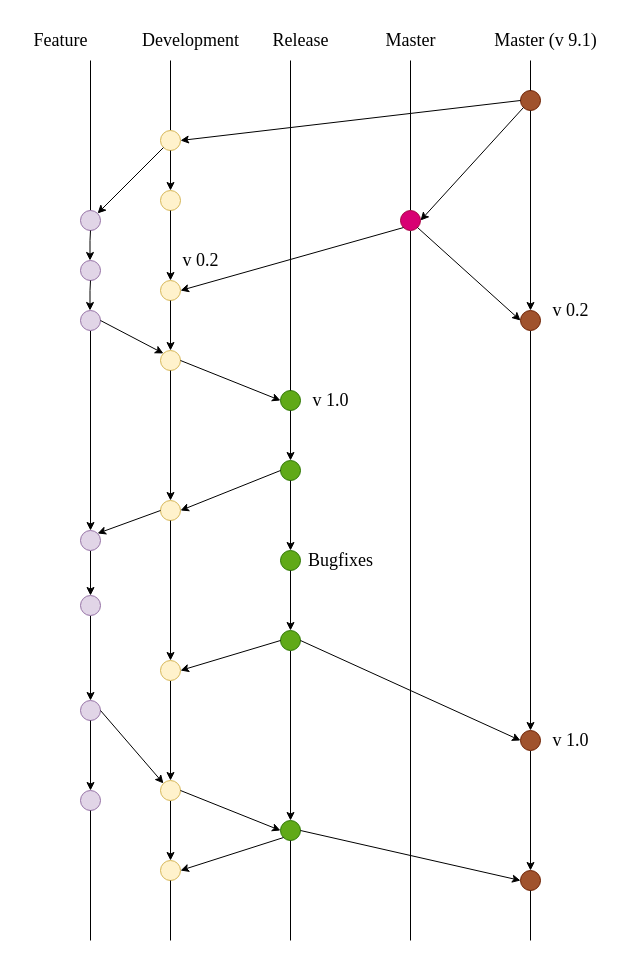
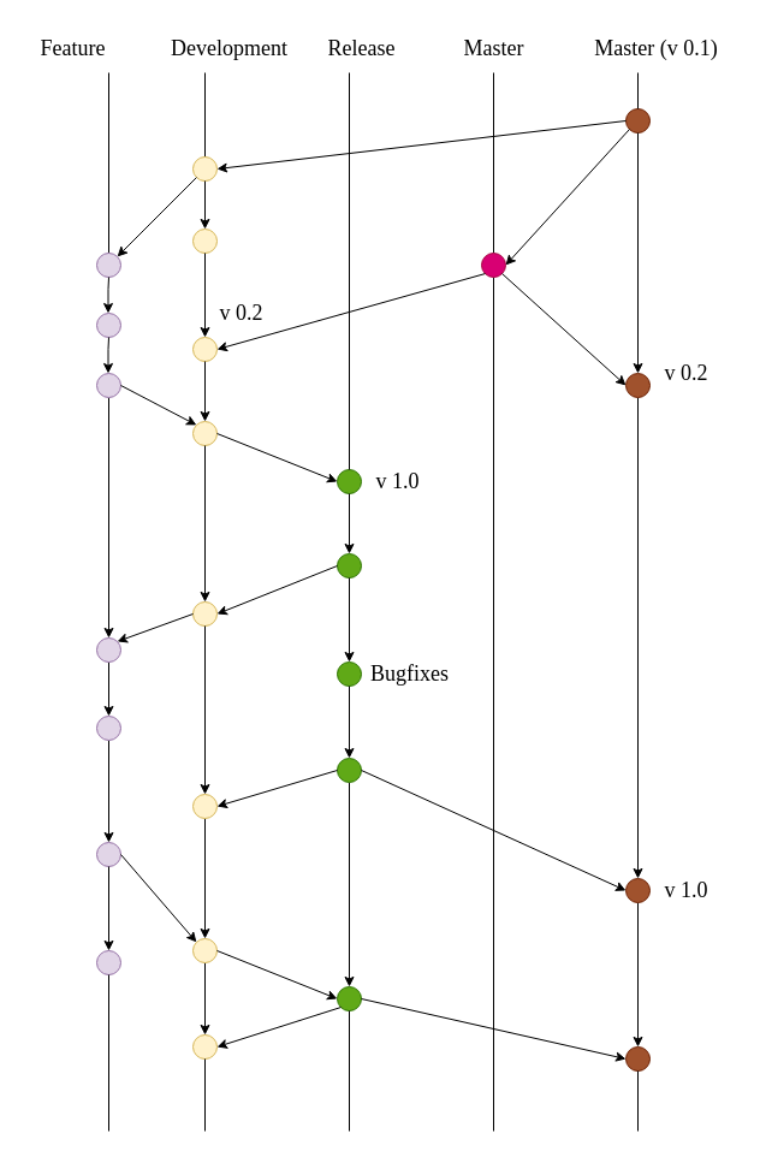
  <mxCell id="0" />
  <mxCell id="1" parent="0" />
  <mxCell id="2" value="" style="endArrow=none;html=1;rounded=0;" edge="1" parent="1" source="5"><mxGeometry width="50" height="50" relative="1" as="geometry"><mxPoint x="90" y="1101.6" as="sourcePoint" /><mxPoint x="90" y="60" as="targetPoint" /></mxGeometry></mxCell>
  <mxCell id="3" value="" style="endArrow=none;html=1;rounded=0;" edge="1" parent="1" source="15"><mxGeometry width="50" height="50" relative="1" as="geometry"><mxPoint x="170" y="1101.6" as="sourcePoint" /><mxPoint x="170" y="60" as="targetPoint" /></mxGeometry></mxCell>
  <mxCell id="4" value="" style="endArrow=none;html=1;rounded=0;" edge="1" parent="1" source="13"><mxGeometry width="50" height="50" relative="1" as="geometry"><mxPoint x="410" y="1141.6" as="sourcePoint" /><mxPoint x="410" y="60" as="targetPoint" /></mxGeometry></mxCell>
  <mxCell id="5" value="" style="ellipse;whiteSpace=wrap;html=1;aspect=fixed;fillColor=#e1d5e7;strokeColor=#9673a6;" vertex="1" parent="1"><mxGeometry x="80" y="210" width="20" height="20" as="geometry" /></mxCell>
  <mxCell id="6" value="" style="ellipse;whiteSpace=wrap;html=1;aspect=fixed;fillColor=#e1d5e7;strokeColor=#9673a6;" vertex="1" parent="1"><mxGeometry x="80" y="260" width="20" height="20" as="geometry" /></mxCell>
  <mxCell id="7" style="edgeStyle=orthogonalEdgeStyle;rounded=0;orthogonalLoop=1;jettySize=auto;html=1;exitX=0.5;exitY=1;exitDx=0;exitDy=0;entryX=0.5;entryY=0;entryDx=0;entryDy=0;" edge="1" parent="1" source="8" target="41"><mxGeometry relative="1" as="geometry" /></mxCell>
  <mxCell id="8" value="" style="ellipse;whiteSpace=wrap;html=1;aspect=fixed;fillColor=#e1d5e7;strokeColor=#9673a6;" vertex="1" parent="1"><mxGeometry x="80" y="310" width="20" height="20" as="geometry" /></mxCell>
  <mxCell id="9" value="" style="ellipse;whiteSpace=wrap;html=1;aspect=fixed;fillColor=#a0522d;strokeColor=#6D1F00;fontColor=#ffffff;" vertex="1" parent="1"><mxGeometry x="520" y="90" width="20" height="20" as="geometry" /></mxCell>
  <mxCell id="10" style="edgeStyle=orthogonalEdgeStyle;rounded=0;orthogonalLoop=1;jettySize=auto;html=1;exitX=0.5;exitY=1;exitDx=0;exitDy=0;entryX=0.5;entryY=0;entryDx=0;entryDy=0;" edge="1" parent="1" source="11" target="50"><mxGeometry relative="1" as="geometry" /></mxCell>
  <mxCell id="11" value="" style="ellipse;whiteSpace=wrap;html=1;aspect=fixed;fillColor=#a0522d;strokeColor=#6D1F00;fontColor=#ffffff;" vertex="1" parent="1"><mxGeometry x="520" y="310" width="20" height="20" as="geometry" /></mxCell>
  <mxCell id="12" value="" style="endArrow=none;html=1;rounded=0;" edge="1" parent="1" target="13"><mxGeometry width="50" height="50" relative="1" as="geometry"><mxPoint x="410" y="940" as="sourcePoint" /><mxPoint x="410" y="60" as="targetPoint" /></mxGeometry></mxCell>
  <mxCell id="13" value="" style="ellipse;whiteSpace=wrap;html=1;aspect=fixed;fillColor=#d80073;fontColor=#ffffff;strokeColor=#A50040;" vertex="1" parent="1"><mxGeometry x="400" y="210" width="20" height="20" as="geometry" /></mxCell>
  <mxCell id="14" value="" style="ellipse;whiteSpace=wrap;html=1;aspect=fixed;fillColor=#fff2cc;strokeColor=#d6b656;" vertex="1" parent="1"><mxGeometry x="160" y="280" width="20" height="20" as="geometry" /></mxCell>
  <mxCell id="15" value="" style="ellipse;whiteSpace=wrap;html=1;aspect=fixed;fillColor=#fff2cc;strokeColor=#d6b656;" vertex="1" parent="1"><mxGeometry x="160" y="130" width="20" height="20" as="geometry" /></mxCell>
  <mxCell id="16" value="" style="ellipse;whiteSpace=wrap;html=1;aspect=fixed;fillColor=#fff2cc;strokeColor=#d6b656;" vertex="1" parent="1"><mxGeometry x="160" y="190" width="20" height="20" as="geometry" /></mxCell>
  <mxCell id="17" value="" style="endArrow=classic;html=1;rounded=0;entryX=1;entryY=0.5;entryDx=0;entryDy=0;exitX=0;exitY=0.5;exitDx=0;exitDy=0;" edge="1" parent="1" source="9" target="15"><mxGeometry width="50" height="50" relative="1" as="geometry"><mxPoint x="360" y="290" as="sourcePoint" /><mxPoint x="410" y="240" as="targetPoint" /></mxGeometry></mxCell>
  <mxCell id="18" value="" style="endArrow=classic;html=1;rounded=0;exitX=0.5;exitY=1;exitDx=0;exitDy=0;entryX=0.5;entryY=0;entryDx=0;entryDy=0;" edge="1" parent="1" source="15" target="16"><mxGeometry width="50" height="50" relative="1" as="geometry"><mxPoint x="360" y="290" as="sourcePoint" /><mxPoint x="410" y="240" as="targetPoint" /></mxGeometry></mxCell>
  <mxCell id="19" value="" style="endArrow=classic;html=1;rounded=0;exitX=0.5;exitY=1;exitDx=0;exitDy=0;entryX=0.5;entryY=0;entryDx=0;entryDy=0;" edge="1" parent="1" source="16" target="14"><mxGeometry width="50" height="50" relative="1" as="geometry"><mxPoint x="180" y="160" as="sourcePoint" /><mxPoint x="180" y="200" as="targetPoint" /></mxGeometry></mxCell>
  <mxCell id="20" value="" style="endArrow=classic;html=1;rounded=0;exitX=0;exitY=1;exitDx=0;exitDy=0;entryX=1;entryY=0;entryDx=0;entryDy=0;" edge="1" parent="1" source="15" target="5"><mxGeometry width="50" height="50" relative="1" as="geometry"><mxPoint x="170" y="150" as="sourcePoint" /><mxPoint x="30" y="190" as="targetPoint" /></mxGeometry></mxCell>
  <mxCell id="21" value="" style="endArrow=classic;html=1;rounded=0;entryX=0.5;entryY=0;entryDx=0;entryDy=0;" edge="1" parent="1"><mxGeometry width="50" height="50" relative="1" as="geometry"><mxPoint x="90" y="230" as="sourcePoint" /><mxPoint x="89.5" y="260" as="targetPoint" /><Array as="points"><mxPoint x="89.5" y="240" /></Array></mxGeometry></mxCell>
  <mxCell id="22" value="" style="endArrow=classic;html=1;rounded=0;entryX=0.5;entryY=0;entryDx=0;entryDy=0;" edge="1" parent="1"><mxGeometry width="50" height="50" relative="1" as="geometry"><mxPoint x="90" y="280" as="sourcePoint" /><mxPoint x="89.5" y="310" as="targetPoint" /><Array as="points"><mxPoint x="89.5" y="290" /></Array></mxGeometry></mxCell>
  <mxCell id="23" value="" style="endArrow=classic;html=1;rounded=0;entryX=1;entryY=0.5;entryDx=0;entryDy=0;exitX=0;exitY=1;exitDx=0;exitDy=0;" edge="1" parent="1" source="13"><mxGeometry width="50" height="50" relative="1" as="geometry"><mxPoint x="520" y="250" as="sourcePoint" /><mxPoint x="180" y="290" as="targetPoint" /></mxGeometry></mxCell>
  <mxCell id="24" value="" style="endArrow=classic;html=1;rounded=0;entryX=0;entryY=0.5;entryDx=0;entryDy=0;exitX=1;exitY=1;exitDx=0;exitDy=0;" edge="1" parent="1" source="13" target="11"><mxGeometry width="50" height="50" relative="1" as="geometry"><mxPoint x="360" y="390" as="sourcePoint" /><mxPoint x="410" y="340" as="targetPoint" /></mxGeometry></mxCell>
  <mxCell id="25" value="" style="ellipse;whiteSpace=wrap;html=1;aspect=fixed;fillColor=#fff2cc;strokeColor=#d6b656;" vertex="1" parent="1"><mxGeometry x="160" y="350" width="20" height="20" as="geometry" /></mxCell>
  <mxCell id="26" value="" style="ellipse;whiteSpace=wrap;html=1;aspect=fixed;fillColor=#fff2cc;strokeColor=#d6b656;" vertex="1" parent="1"><mxGeometry x="160" y="500" width="20" height="20" as="geometry" /></mxCell>
  <mxCell id="27" value="" style="ellipse;whiteSpace=wrap;html=1;aspect=fixed;fillColor=#60a917;strokeColor=#2D7600;fontColor=#ffffff;" vertex="1" parent="1"><mxGeometry x="280" y="390" width="20" height="20" as="geometry" /></mxCell>
  <mxCell id="28" value="" style="ellipse;whiteSpace=wrap;html=1;aspect=fixed;fillColor=#60a917;strokeColor=#2D7600;fontColor=#ffffff;" vertex="1" parent="1"><mxGeometry x="280" y="460" width="20" height="20" as="geometry" /></mxCell>
  <mxCell id="29" value="" style="endArrow=classic;html=1;rounded=0;exitX=1;exitY=0.5;exitDx=0;exitDy=0;entryX=0;entryY=0;entryDx=0;entryDy=0;" edge="1" parent="1" source="8" target="25"><mxGeometry width="50" height="50" relative="1" as="geometry"><mxPoint x="360" y="390" as="sourcePoint" /><mxPoint x="410" y="340" as="targetPoint" /></mxGeometry></mxCell>
  <mxCell id="30" value="" style="endArrow=classic;html=1;rounded=0;entryX=0;entryY=0.5;entryDx=0;entryDy=0;exitX=1;exitY=0.5;exitDx=0;exitDy=0;" edge="1" parent="1" source="25" target="27"><mxGeometry width="50" height="50" relative="1" as="geometry"><mxPoint x="177" y="367" as="sourcePoint" /><mxPoint x="243" y="393" as="targetPoint" /></mxGeometry></mxCell>
  <mxCell id="31" value="" style="endArrow=none;html=1;rounded=0;exitX=0.5;exitY=0;exitDx=0;exitDy=0;" edge="1" parent="1" source="27"><mxGeometry width="50" height="50" relative="1" as="geometry"><mxPoint x="360" y="390" as="sourcePoint" /><mxPoint x="290" y="60" as="targetPoint" /></mxGeometry></mxCell>
  <mxCell id="32" value="" style="endArrow=classic;html=1;rounded=0;exitX=0.5;exitY=1;exitDx=0;exitDy=0;entryX=0.5;entryY=0;entryDx=0;entryDy=0;" edge="1" parent="1" source="27" target="28"><mxGeometry width="50" height="50" relative="1" as="geometry"><mxPoint x="360" y="490" as="sourcePoint" /><mxPoint x="410" y="440" as="targetPoint" /></mxGeometry></mxCell>
  <mxCell id="33" value="" style="endArrow=classic;html=1;rounded=0;exitX=0;exitY=0.5;exitDx=0;exitDy=0;entryX=1;entryY=0.5;entryDx=0;entryDy=0;" edge="1" parent="1" source="28" target="26"><mxGeometry width="50" height="50" relative="1" as="geometry"><mxPoint x="360" y="490" as="sourcePoint" /><mxPoint x="410" y="440" as="targetPoint" /></mxGeometry></mxCell>
  <mxCell id="34" value="" style="endArrow=classic;html=1;rounded=0;exitX=0.5;exitY=1;exitDx=0;exitDy=0;entryX=0.5;entryY=0;entryDx=0;entryDy=0;" edge="1" parent="1" source="14" target="25"><mxGeometry width="50" height="50" relative="1" as="geometry"><mxPoint x="360" y="490" as="sourcePoint" /><mxPoint x="410" y="440" as="targetPoint" /></mxGeometry></mxCell>
  <mxCell id="35" value="" style="endArrow=classic;html=1;rounded=0;exitX=0.5;exitY=1;exitDx=0;exitDy=0;entryX=0.5;entryY=0;entryDx=0;entryDy=0;" edge="1" parent="1" source="25" target="26"><mxGeometry width="50" height="50" relative="1" as="geometry"><mxPoint x="190" y="400" as="sourcePoint" /><mxPoint x="190" y="450" as="targetPoint" /></mxGeometry></mxCell>
  <mxCell id="36" value="" style="endArrow=classic;html=1;rounded=0;exitX=0.5;exitY=1;exitDx=0;exitDy=0;entryX=0.5;entryY=0;entryDx=0;entryDy=0;" edge="1" parent="1" source="26" target="52"><mxGeometry width="50" height="50" relative="1" as="geometry"><mxPoint x="169.5" y="540" as="sourcePoint" /><mxPoint x="170" y="595" as="targetPoint" /></mxGeometry></mxCell>
  <mxCell id="37" value="" style="ellipse;whiteSpace=wrap;html=1;aspect=fixed;fillColor=#60a917;strokeColor=#2D7600;fontColor=#ffffff;" vertex="1" parent="1"><mxGeometry x="280" y="550" width="20" height="20" as="geometry" /></mxCell>
  <mxCell id="38" style="edgeStyle=orthogonalEdgeStyle;rounded=0;orthogonalLoop=1;jettySize=auto;html=1;exitX=0.5;exitY=1;exitDx=0;exitDy=0;entryX=0.5;entryY=0;entryDx=0;entryDy=0;" edge="1" parent="1" source="39" target="53"><mxGeometry relative="1" as="geometry" /></mxCell>
  <mxCell id="39" value="" style="ellipse;whiteSpace=wrap;html=1;aspect=fixed;fillColor=#60a917;strokeColor=#2D7600;fontColor=#ffffff;" vertex="1" parent="1"><mxGeometry x="280" y="630" width="20" height="20" as="geometry" /></mxCell>
  <mxCell id="40" style="edgeStyle=orthogonalEdgeStyle;rounded=0;orthogonalLoop=1;jettySize=auto;html=1;exitX=0.5;exitY=1;exitDx=0;exitDy=0;entryX=0.5;entryY=0;entryDx=0;entryDy=0;" edge="1" parent="1" source="41" target="62"><mxGeometry relative="1" as="geometry"><mxPoint x="90" y="575" as="targetPoint" /></mxGeometry></mxCell>
  <mxCell id="41" value="" style="ellipse;whiteSpace=wrap;html=1;aspect=fixed;fillColor=#e1d5e7;strokeColor=#9673a6;" vertex="1" parent="1"><mxGeometry x="80" y="530" width="20" height="20" as="geometry" /></mxCell>
  <mxCell id="42" value="" style="endArrow=classic;html=1;rounded=0;exitX=0.5;exitY=1;exitDx=0;exitDy=0;entryX=0.5;entryY=0;entryDx=0;entryDy=0;" edge="1" parent="1" source="28" target="37"><mxGeometry width="50" height="50" relative="1" as="geometry"><mxPoint x="180" y="530" as="sourcePoint" /><mxPoint x="180" y="605" as="targetPoint" /></mxGeometry></mxCell>
  <mxCell id="43" value="" style="endArrow=classic;html=1;rounded=0;entryX=0.5;entryY=0;entryDx=0;entryDy=0;exitX=0.5;exitY=1;exitDx=0;exitDy=0;" edge="1" parent="1" source="37" target="39"><mxGeometry width="50" height="50" relative="1" as="geometry"><mxPoint x="290" y="590" as="sourcePoint" /><mxPoint x="300" y="560" as="targetPoint" /></mxGeometry></mxCell>
  <mxCell id="44" value="" style="endArrow=classic;html=1;rounded=0;entryX=1;entryY=0.5;entryDx=0;entryDy=0;exitX=0;exitY=1;exitDx=0;exitDy=0;" edge="1" parent="1" source="9" target="13"><mxGeometry width="50" height="50" relative="1" as="geometry"><mxPoint x="360" y="330" as="sourcePoint" /><mxPoint x="410" y="280" as="targetPoint" /></mxGeometry></mxCell>
  <mxCell id="45" value="" style="endArrow=classic;html=1;rounded=0;entryX=0.5;entryY=0;entryDx=0;entryDy=0;exitX=0.5;exitY=1;exitDx=0;exitDy=0;" edge="1" parent="1" source="9" target="11"><mxGeometry width="50" height="50" relative="1" as="geometry"><mxPoint x="360" y="330" as="sourcePoint" /><mxPoint x="410" y="280" as="targetPoint" /></mxGeometry></mxCell>
  <mxCell id="46" value="" style="endArrow=none;html=1;rounded=0;exitX=0.5;exitY=0;exitDx=0;exitDy=0;" edge="1" parent="1" source="9"><mxGeometry width="50" height="50" relative="1" as="geometry"><mxPoint x="360" y="330" as="sourcePoint" /><mxPoint x="530" y="60" as="targetPoint" /></mxGeometry></mxCell>
  <mxCell id="47" style="edgeStyle=orthogonalEdgeStyle;rounded=0;orthogonalLoop=1;jettySize=auto;html=1;exitX=0.5;exitY=1;exitDx=0;exitDy=0;entryX=0.5;entryY=0;entryDx=0;entryDy=0;" edge="1" parent="1" source="62" target="48"><mxGeometry relative="1" as="geometry"><mxPoint x="90" y="595" as="sourcePoint" /></mxGeometry></mxCell>
  <mxCell id="48" value="" style="ellipse;whiteSpace=wrap;html=1;aspect=fixed;fillColor=#e1d5e7;strokeColor=#9673a6;" vertex="1" parent="1"><mxGeometry x="80" y="700" width="20" height="20" as="geometry" /></mxCell>
  <mxCell id="49" style="edgeStyle=orthogonalEdgeStyle;rounded=0;orthogonalLoop=1;jettySize=auto;html=1;exitX=0.5;exitY=1;exitDx=0;exitDy=0;entryX=0.5;entryY=0;entryDx=0;entryDy=0;" edge="1" parent="1" source="50" target="65"><mxGeometry relative="1" as="geometry" /></mxCell>
  <mxCell id="50" value="" style="ellipse;whiteSpace=wrap;html=1;aspect=fixed;fillColor=#a0522d;strokeColor=#6D1F00;fontColor=#ffffff;" vertex="1" parent="1"><mxGeometry x="520" y="730" width="20" height="20" as="geometry" /></mxCell>
  <mxCell id="51" style="edgeStyle=orthogonalEdgeStyle;rounded=0;orthogonalLoop=1;jettySize=auto;html=1;exitX=0.5;exitY=1;exitDx=0;exitDy=0;entryX=0.5;entryY=0;entryDx=0;entryDy=0;" edge="1" parent="1" source="52" target="55"><mxGeometry relative="1" as="geometry" /></mxCell>
  <mxCell id="52" value="" style="ellipse;whiteSpace=wrap;html=1;aspect=fixed;fillColor=#fff2cc;strokeColor=#d6b656;" vertex="1" parent="1"><mxGeometry x="160" y="660" width="20" height="20" as="geometry" /></mxCell>
  <mxCell id="53" value="" style="ellipse;whiteSpace=wrap;html=1;aspect=fixed;fillColor=#60a917;strokeColor=#2D7600;fontColor=#ffffff;" vertex="1" parent="1"><mxGeometry x="280" y="820" width="20" height="20" as="geometry" /></mxCell>
  <mxCell id="54" style="edgeStyle=orthogonalEdgeStyle;rounded=0;orthogonalLoop=1;jettySize=auto;html=1;exitX=0.5;exitY=1;exitDx=0;exitDy=0;entryX=0.5;entryY=0;entryDx=0;entryDy=0;" edge="1" parent="1" source="55" target="67"><mxGeometry relative="1" as="geometry" /></mxCell>
  <mxCell id="55" value="" style="ellipse;whiteSpace=wrap;html=1;aspect=fixed;fillColor=#fff2cc;strokeColor=#d6b656;" vertex="1" parent="1"><mxGeometry x="160" y="780" width="20" height="20" as="geometry" /></mxCell>
  <mxCell id="56" value="" style="endArrow=classic;html=1;rounded=0;exitX=1;exitY=0.5;exitDx=0;exitDy=0;entryX=0;entryY=0.5;entryDx=0;entryDy=0;" edge="1" parent="1" source="39" target="50"><mxGeometry width="50" height="50" relative="1" as="geometry"><mxPoint x="310" y="660" as="sourcePoint" /><mxPoint x="410" y="700" as="targetPoint" /></mxGeometry></mxCell>
  <mxCell id="57" value="" style="endArrow=classic;html=1;rounded=0;exitX=0;exitY=0.5;exitDx=0;exitDy=0;entryX=1;entryY=0.5;entryDx=0;entryDy=0;" edge="1" parent="1" source="39" target="52"><mxGeometry width="50" height="50" relative="1" as="geometry"><mxPoint x="360" y="750" as="sourcePoint" /><mxPoint x="410" y="700" as="targetPoint" /></mxGeometry></mxCell>
  <mxCell id="58" style="edgeStyle=orthogonalEdgeStyle;rounded=0;orthogonalLoop=1;jettySize=auto;html=1;exitX=0.5;exitY=1;exitDx=0;exitDy=0;entryX=0;entryY=0.5;entryDx=0;entryDy=0;" edge="1" parent="1" source="48" target="59"><mxGeometry relative="1" as="geometry"><mxPoint x="90" y="750" as="sourcePoint" /></mxGeometry></mxCell>
  <mxCell id="59" value="" style="ellipse;whiteSpace=wrap;html=1;aspect=fixed;fillColor=#e1d5e7;strokeColor=#9673a6;direction=south;" vertex="1" parent="1"><mxGeometry x="80" y="790" width="20" height="20" as="geometry" /></mxCell>
  <mxCell id="60" value="" style="endArrow=classic;html=1;rounded=0;exitX=0;exitY=0.5;exitDx=0;exitDy=0;entryX=1;entryY=0;entryDx=0;entryDy=0;" edge="1" parent="1" source="26" target="41"><mxGeometry width="50" height="50" relative="1" as="geometry"><mxPoint x="360" y="650" as="sourcePoint" /><mxPoint x="410" y="600" as="targetPoint" /></mxGeometry></mxCell>
  <mxCell id="61" value="" style="edgeStyle=orthogonalEdgeStyle;rounded=0;orthogonalLoop=1;jettySize=auto;html=1;exitX=0.5;exitY=1;exitDx=0;exitDy=0;entryX=0.5;entryY=0;entryDx=0;entryDy=0;" edge="1" parent="1" target="62"><mxGeometry relative="1" as="geometry"><mxPoint x="90" y="595" as="sourcePoint" /><mxPoint x="90" y="700" as="targetPoint" /></mxGeometry></mxCell>
  <mxCell id="62" value="" style="ellipse;whiteSpace=wrap;html=1;aspect=fixed;fillColor=#e1d5e7;strokeColor=#9673a6;" vertex="1" parent="1"><mxGeometry x="80" y="595" width="20" height="20" as="geometry" /></mxCell>
  <mxCell id="63" value="" style="endArrow=classic;html=1;rounded=0;exitX=1;exitY=0.5;exitDx=0;exitDy=0;entryX=0;entryY=0;entryDx=0;entryDy=0;" edge="1" parent="1" source="48" target="55"><mxGeometry width="50" height="50" relative="1" as="geometry"><mxPoint x="360" y="650" as="sourcePoint" /><mxPoint x="410" y="600" as="targetPoint" /></mxGeometry></mxCell>
  <mxCell id="64" value="" style="endArrow=classic;html=1;rounded=0;exitX=1;exitY=0.5;exitDx=0;exitDy=0;entryX=0;entryY=0.5;entryDx=0;entryDy=0;" edge="1" parent="1" source="55" target="53"><mxGeometry width="50" height="50" relative="1" as="geometry"><mxPoint x="360" y="650" as="sourcePoint" /><mxPoint x="410" y="600" as="targetPoint" /></mxGeometry></mxCell>
  <mxCell id="65" value="" style="ellipse;whiteSpace=wrap;html=1;aspect=fixed;fillColor=#a0522d;strokeColor=#6D1F00;fontColor=#ffffff;" vertex="1" parent="1"><mxGeometry x="520" y="870" width="20" height="20" as="geometry" /></mxCell>
  <mxCell id="66" value="" style="endArrow=classic;html=1;rounded=0;exitX=1;exitY=0.5;exitDx=0;exitDy=0;entryX=0;entryY=0.5;entryDx=0;entryDy=0;" edge="1" parent="1" source="53" target="65"><mxGeometry width="50" height="50" relative="1" as="geometry"><mxPoint x="360" y="840" as="sourcePoint" /><mxPoint x="410" y="790" as="targetPoint" /></mxGeometry></mxCell>
  <mxCell id="67" value="" style="ellipse;whiteSpace=wrap;html=1;aspect=fixed;fillColor=#fff2cc;strokeColor=#d6b656;" vertex="1" parent="1"><mxGeometry x="160" y="860" width="20" height="20" as="geometry" /></mxCell>
  <mxCell id="68" value="" style="endArrow=classic;html=1;rounded=0;exitX=0;exitY=1;exitDx=0;exitDy=0;entryX=1;entryY=0.5;entryDx=0;entryDy=0;" edge="1" parent="1" source="53" target="67"><mxGeometry width="50" height="50" relative="1" as="geometry"><mxPoint x="360" y="940" as="sourcePoint" /><mxPoint x="410" y="890" as="targetPoint" /></mxGeometry></mxCell>
  <mxCell id="69" value="" style="endArrow=none;html=1;rounded=0;exitX=1;exitY=0.5;exitDx=0;exitDy=0;" edge="1" parent="1" source="59"><mxGeometry width="50" height="50" relative="1" as="geometry"><mxPoint x="90" y="820" as="sourcePoint" /><mxPoint x="90" y="940" as="targetPoint" /></mxGeometry></mxCell>
  <mxCell id="70" value="" style="endArrow=none;html=1;rounded=0;exitX=0.5;exitY=1;exitDx=0;exitDy=0;" edge="1" parent="1" source="53"><mxGeometry width="50" height="50" relative="1" as="geometry"><mxPoint x="360" y="940" as="sourcePoint" /><mxPoint x="290" y="940" as="targetPoint" /></mxGeometry></mxCell>
  <mxCell id="71" value="" style="endArrow=none;html=1;rounded=0;" edge="1" parent="1"><mxGeometry width="50" height="50" relative="1" as="geometry"><mxPoint x="170" y="880" as="sourcePoint" /><mxPoint x="170" y="940" as="targetPoint" /></mxGeometry></mxCell>
  <mxCell id="72" value="" style="endArrow=none;html=1;rounded=0;entryX=0.5;entryY=1;entryDx=0;entryDy=0;" edge="1" parent="1" target="65"><mxGeometry width="50" height="50" relative="1" as="geometry"><mxPoint x="530" y="940" as="sourcePoint" /><mxPoint x="410" y="890" as="targetPoint" /></mxGeometry></mxCell>
- <mxCell id="73" value="&lt;font style=&quot;font-size: 18px;&quot; face=&quot;Times New Roman&quot;&gt;Master (v 9.1)&lt;/font&gt;" style="text;html=1;align=center;verticalAlign=middle;resizable=0;points=[];autosize=1;strokeColor=none;fillColor=none;" vertex="1" parent="1"><mxGeometry x="480" width="130" height="40" as="geometry" y="20" /></mxCell>
+ <mxCell id="73" value="&lt;font style=&quot;font-size: 18px;&quot; face=&quot;Times New Roman&quot;&gt;Master (v 0.1)&lt;/font&gt;" style="text;html=1;align=center;verticalAlign=middle;resizable=0;points=[];autosize=1;strokeColor=none;fillColor=none;" vertex="1" parent="1"><mxGeometry x="480" width="130" height="40" as="geometry" y="20" /></mxCell>
  <mxCell id="74" value="&lt;font style=&quot;font-size: 18px;&quot; face=&quot;Times New Roman&quot;&gt;Master&lt;/font&gt;" style="text;html=1;align=center;verticalAlign=middle;resizable=0;points=[];autosize=1;strokeColor=none;fillColor=none;" vertex="1" parent="1"><mxGeometry x="365" width="90" height="40" as="geometry" y="20" /></mxCell>
  <mxCell id="75" value="&lt;font style=&quot;font-size: 18px;&quot; face=&quot;Times New Roman&quot;&gt;Release&lt;/font&gt;" style="text;html=1;align=center;verticalAlign=middle;resizable=0;points=[];autosize=1;strokeColor=none;fillColor=none;" vertex="1" parent="1"><mxGeometry x="260" width="80" height="40" as="geometry" y="20" /></mxCell>
  <mxCell id="76" value="&lt;font style=&quot;font-size: 18px;&quot; face=&quot;Times New Roman&quot;&gt;Development&lt;/font&gt;" style="text;html=1;align=center;verticalAlign=middle;resizable=0;points=[];autosize=1;strokeColor=none;fillColor=none;" vertex="1" parent="1"><mxGeometry x="130" width="120" height="40" as="geometry" y="20" /></mxCell>
  <mxCell id="77" value="&lt;font style=&quot;font-size: 18px;&quot; face=&quot;Times New Roman&quot;&gt;Feature&lt;/font&gt;" style="text;html=1;align=center;verticalAlign=middle;resizable=0;points=[];autosize=1;strokeColor=none;fillColor=none;" vertex="1" parent="1"><mxGeometry x="20" width="80" height="40" as="geometry" y="20" /></mxCell>
  <mxCell id="78" value="&lt;font style=&quot;font-size: 18px;&quot; face=&quot;Times New Roman&quot;&gt;v 0.2&lt;/font&gt;" style="text;html=1;align=center;verticalAlign=middle;resizable=0;points=[];autosize=1;strokeColor=none;fillColor=none;" vertex="1" parent="1"><mxGeometry x="540" y="290" width="60" height="40" as="geometry" /></mxCell>
  <mxCell id="79" value="&lt;font style=&quot;font-size: 18px;&quot; face=&quot;Times New Roman&quot;&gt;v 0.2&lt;/font&gt;" style="text;html=1;align=center;verticalAlign=middle;resizable=0;points=[];autosize=1;strokeColor=none;fillColor=none;" vertex="1" parent="1"><mxGeometry x="170" y="240" width="60" height="40" as="geometry" /></mxCell>
  <mxCell id="80" value="&lt;font style=&quot;font-size: 18px;&quot; face=&quot;Times New Roman&quot;&gt;v 1.0&lt;/font&gt;" style="text;html=1;align=center;verticalAlign=middle;resizable=0;points=[];autosize=1;strokeColor=none;fillColor=none;" vertex="1" parent="1"><mxGeometry x="300" y="380" width="60" height="40" as="geometry" /></mxCell>
  <mxCell id="81" value="&lt;font style=&quot;font-size: 18px;&quot; face=&quot;Times New Roman&quot;&gt;Bugfixes&lt;/font&gt;" style="text;html=1;align=center;verticalAlign=middle;resizable=0;points=[];autosize=1;strokeColor=none;fillColor=none;" vertex="1" parent="1"><mxGeometry x="295" y="540" width="90" height="40" as="geometry" /></mxCell>
  <mxCell id="82" value="&lt;font style=&quot;font-size: 18px;&quot; face=&quot;Times New Roman&quot;&gt;v 1.0&lt;/font&gt;" style="text;html=1;align=center;verticalAlign=middle;resizable=0;points=[];autosize=1;strokeColor=none;fillColor=none;" vertex="1" parent="1"><mxGeometry x="540" y="720" width="60" height="40" as="geometry" /></mxCell>
